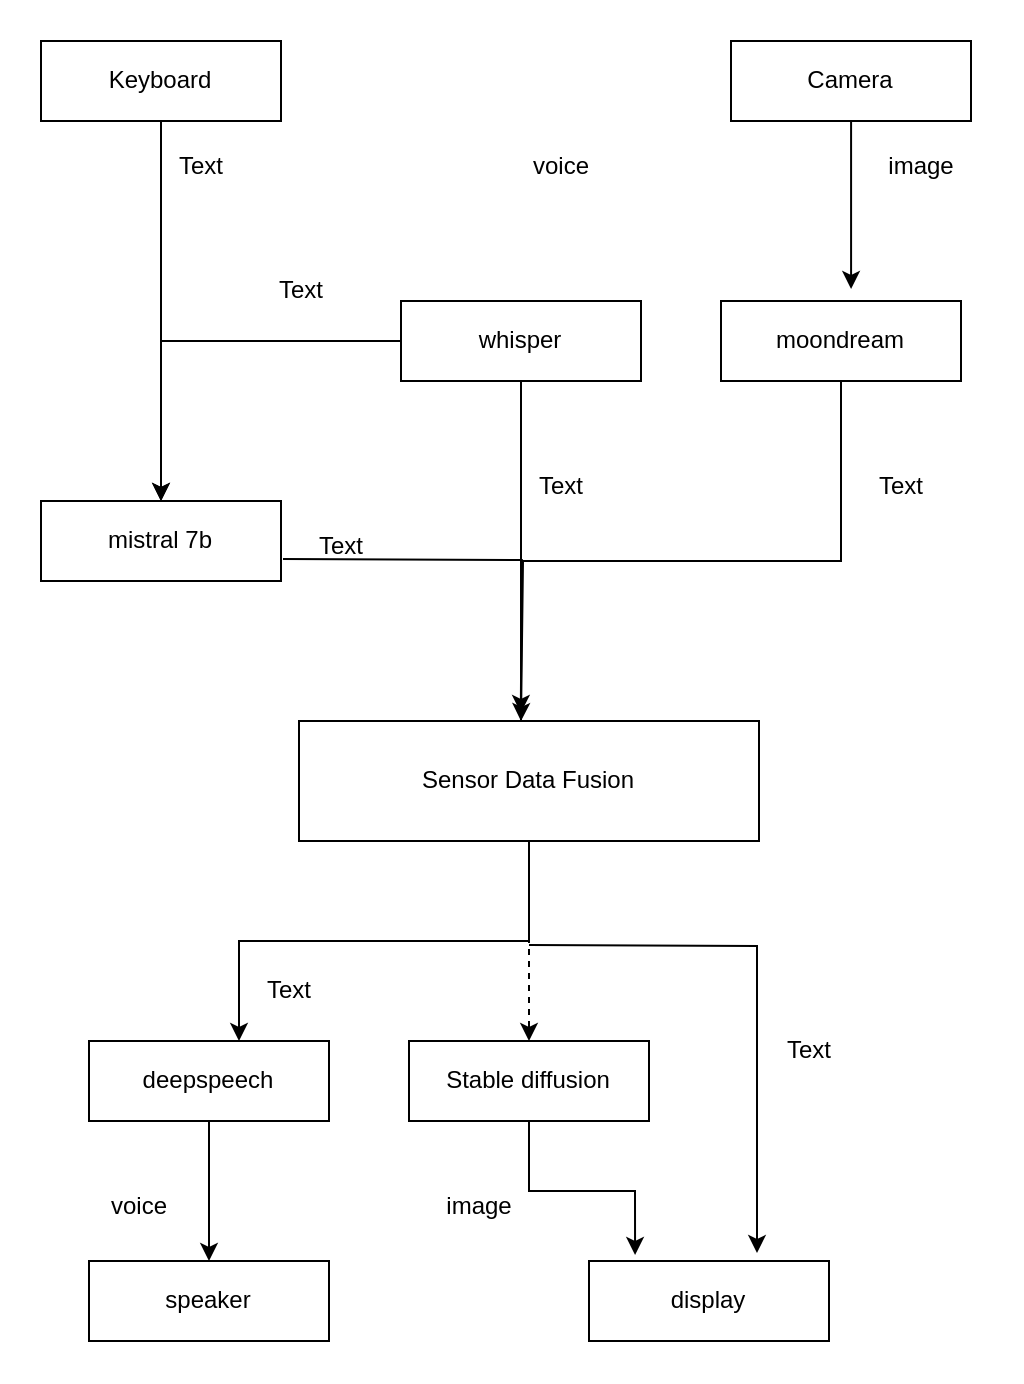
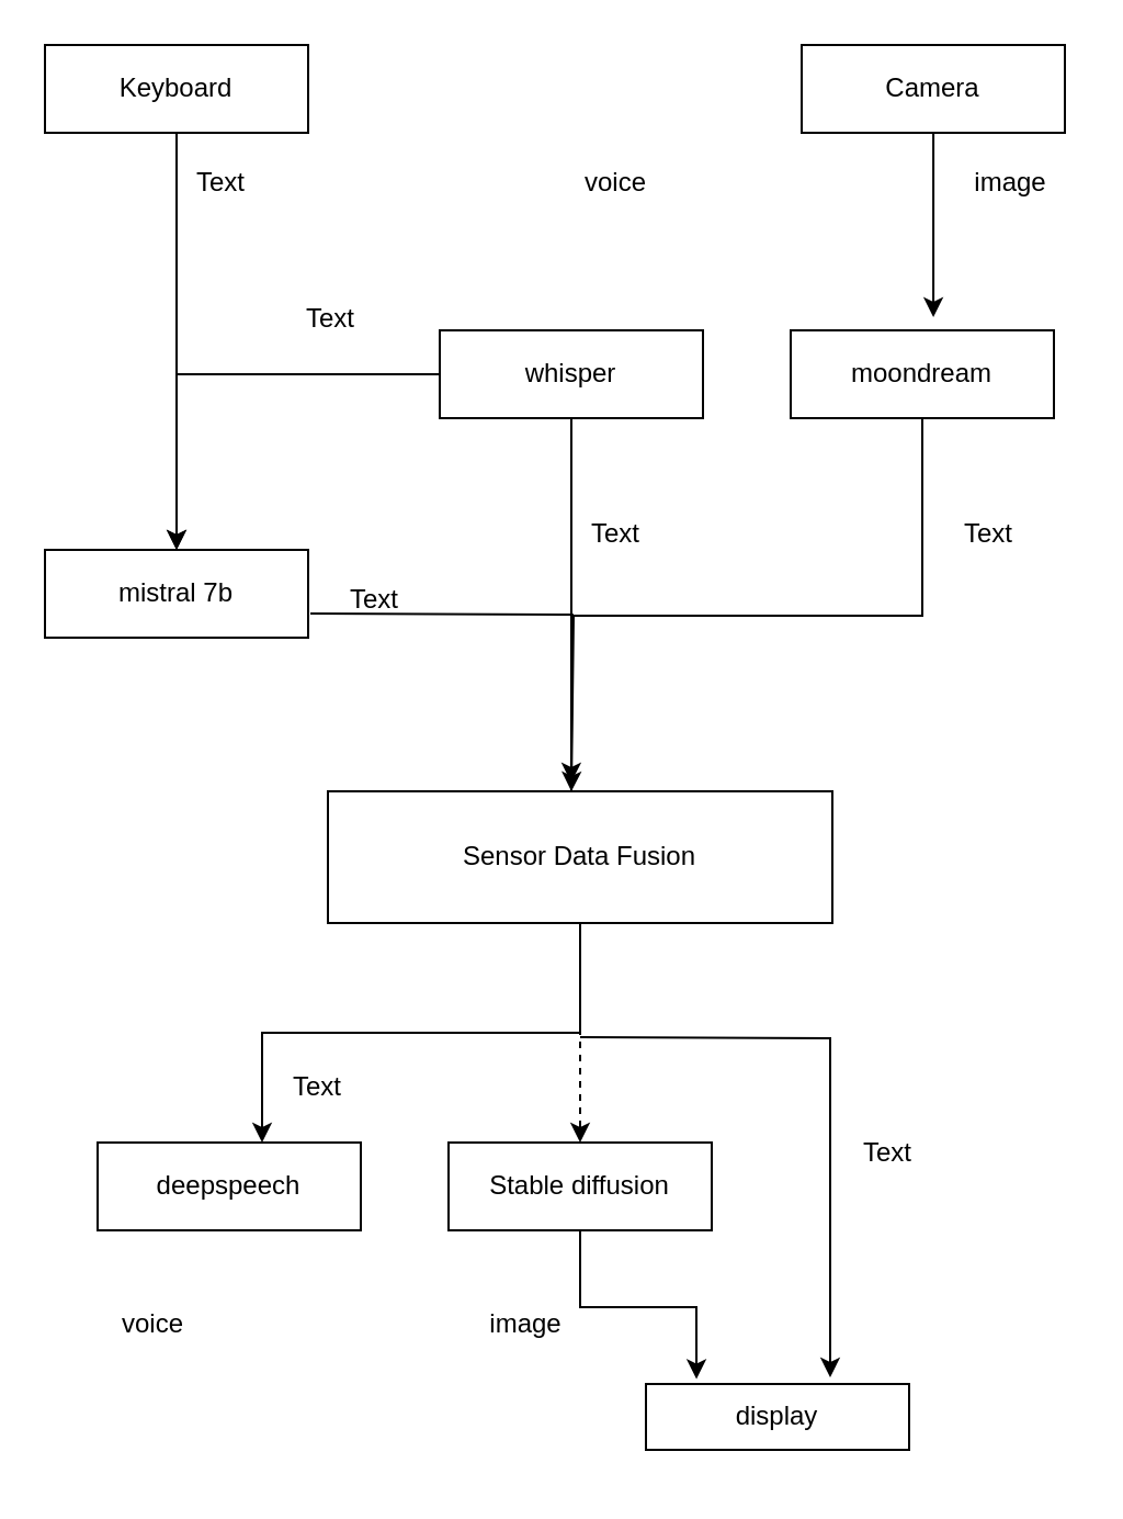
  <mxCell id="0" />
  <mxCell id="1" parent="0" />
  <mxCell id="2" style="edgeStyle=orthogonalEdgeStyle;rounded=0;orthogonalLoop=1;jettySize=auto;html=1;" edge="1" parent="1" source="3" target="8"><mxGeometry relative="1" as="geometry" /></mxCell>
  <mxCell id="3" value="Keyboard" style="whiteSpace=wrap;html=1;" vertex="1" parent="1"><mxGeometry x="20" y="20" width="120" height="40" as="geometry" /></mxCell>
  <mxCell id="4" value="Camera" style="whiteSpace=wrap;html=1;" vertex="1" parent="1"><mxGeometry x="365" y="20" width="120" height="40" as="geometry" /></mxCell>
  <mxCell id="5" style="edgeStyle=orthogonalEdgeStyle;rounded=0;orthogonalLoop=1;jettySize=auto;html=1;entryX=0.5;entryY=0;entryDx=0;entryDy=0;" edge="1" parent="1" source="7" target="12"><mxGeometry relative="1" as="geometry"><mxPoint x="260" y="330" as="targetPoint" /><Array as="points"><mxPoint x="260" y="370" /></Array></mxGeometry></mxCell>
  <mxCell id="6" style="edgeStyle=orthogonalEdgeStyle;rounded=0;orthogonalLoop=1;jettySize=auto;html=1;entryX=0.5;entryY=0;entryDx=0;entryDy=0;" edge="1" parent="1" source="7" target="8"><mxGeometry relative="1" as="geometry" /></mxCell>
  <mxCell id="7" value="whisper" style="whiteSpace=wrap;html=1;" vertex="1" parent="1"><mxGeometry x="200" y="150" width="120" height="40" as="geometry" /></mxCell>
  <mxCell id="8" value="mistral 7b" style="whiteSpace=wrap;html=1;" vertex="1" parent="1"><mxGeometry x="20" y="250" width="120" height="40" as="geometry" /></mxCell>
  <mxCell id="9" value="&lt;div&gt;moondream&lt;/div&gt;" style="whiteSpace=wrap;html=1;" vertex="1" parent="1"><mxGeometry x="360" y="150" width="120" height="40" as="geometry" /></mxCell>
  <mxCell id="10" style="edgeStyle=orthogonalEdgeStyle;rounded=0;orthogonalLoop=1;jettySize=auto;html=1;entryX=0.5;entryY=0;entryDx=0;entryDy=0;dashed=1;" edge="1" parent="1" source="12" target="21"><mxGeometry relative="1" as="geometry" /></mxCell>
  <mxCell id="11" style="edgeStyle=orthogonalEdgeStyle;rounded=0;orthogonalLoop=1;jettySize=auto;html=1;entryX=0.7;entryY=-0.1;entryDx=0;entryDy=0;entryPerimeter=0;" edge="1" parent="1" target="29"><mxGeometry relative="1" as="geometry"><mxPoint x="379" y="565" as="targetPoint" /><mxPoint x="264" y="472" as="sourcePoint" /></mxGeometry></mxCell>
  <mxCell id="12" value="Sensor Data Fusion" style="whiteSpace=wrap;html=1;" vertex="1" parent="1"><mxGeometry x="149" y="360" width="230" height="60" as="geometry" /></mxCell>
  <mxCell id="13" style="edgeStyle=orthogonalEdgeStyle;rounded=0;orthogonalLoop=1;jettySize=auto;html=1;entryX=0.43;entryY=-0.05;entryDx=0;entryDy=0;entryPerimeter=0;" edge="1" parent="1"><mxGeometry relative="1" as="geometry"><mxPoint x="141" y="279" as="sourcePoint" /><mxPoint x="259.9" y="356" as="targetPoint" /></mxGeometry></mxCell>
  <mxCell id="14" value="voice" style="text;html=1;align=center;verticalAlign=middle;resizable=0;points=[];autosize=1;strokeColor=none;fillColor=none;" vertex="1" parent="1"><mxGeometry x="255" y="68" width="50" height="30" as="geometry" /></mxCell>
  <mxCell id="15" value="&lt;div&gt;image&lt;/div&gt;" style="text;html=1;align=center;verticalAlign=middle;resizable=0;points=[];autosize=1;strokeColor=none;fillColor=none;" vertex="1" parent="1"><mxGeometry x="430" y="68" width="60" height="30" as="geometry" /></mxCell>
  <mxCell id="16" value="Text" style="text;html=1;align=center;verticalAlign=middle;resizable=0;points=[];autosize=1;strokeColor=none;fillColor=none;" vertex="1" parent="1"><mxGeometry x="75" y="68" width="50" height="30" as="geometry" /></mxCell>
  <mxCell id="17" value="Text" style="text;html=1;align=center;verticalAlign=middle;resizable=0;points=[];autosize=1;strokeColor=none;fillColor=none;" vertex="1" parent="1"><mxGeometry x="125" y="130" width="50" height="30" as="geometry" /></mxCell>
  <mxCell id="18" value="Text" style="text;html=1;align=center;verticalAlign=middle;resizable=0;points=[];autosize=1;strokeColor=none;fillColor=none;" vertex="1" parent="1"><mxGeometry x="425" y="228" width="50" height="30" as="geometry" /></mxCell>
  <mxCell id="19" value="Text" style="text;html=1;align=center;verticalAlign=middle;resizable=0;points=[];autosize=1;strokeColor=none;fillColor=none;" vertex="1" parent="1"><mxGeometry x="255" y="228" width="50" height="30" as="geometry" /></mxCell>
  <mxCell id="20" value="Text" style="text;html=1;align=center;verticalAlign=middle;resizable=0;points=[];autosize=1;strokeColor=none;fillColor=none;" vertex="1" parent="1"><mxGeometry x="145" y="258" width="50" height="30" as="geometry" /></mxCell>
  <mxCell id="21" value="Stable diffusion" style="whiteSpace=wrap;html=1;" vertex="1" parent="1"><mxGeometry x="204" y="520" width="120" height="40" as="geometry" /></mxCell>
- <mxCell id="22" style="edgeStyle=orthogonalEdgeStyle;rounded=0;orthogonalLoop=1;jettySize=auto;html=1;" edge="1" parent="1" source="23" target="27"><mxGeometry relative="1" as="geometry" /></mxCell>
  <mxCell id="23" value="deepspeech" style="whiteSpace=wrap;html=1;" vertex="1" parent="1"><mxGeometry x="44" y="520" width="120" height="40" as="geometry" /></mxCell>
  <mxCell id="24" style="edgeStyle=orthogonalEdgeStyle;rounded=0;orthogonalLoop=1;jettySize=auto;html=1;entryX=0.625;entryY=0;entryDx=0;entryDy=0;entryPerimeter=0;" edge="1" parent="1" source="12" target="23"><mxGeometry relative="1" as="geometry" /></mxCell>
  <mxCell id="25" value="Text" style="text;html=1;align=center;verticalAlign=middle;resizable=0;points=[];autosize=1;strokeColor=none;fillColor=none;" vertex="1" parent="1"><mxGeometry x="379" y="510" width="50" height="30" as="geometry" /></mxCell>
  <mxCell id="26" value="Text" style="text;html=1;align=center;verticalAlign=middle;resizable=0;points=[];autosize=1;strokeColor=none;fillColor=none;" vertex="1" parent="1"><mxGeometry x="119" y="480" width="50" height="30" as="geometry" /></mxCell>
- <mxCell id="27" value="speaker" style="whiteSpace=wrap;html=1;" vertex="1" parent="1"><mxGeometry x="44" y="630" width="120" height="40" as="geometry" /></mxCell>
  <mxCell id="28" value="voice" style="text;html=1;align=center;verticalAlign=middle;resizable=0;points=[];autosize=1;strokeColor=none;fillColor=none;" vertex="1" parent="1"><mxGeometry x="44" y="588" width="50" height="30" as="geometry" /></mxCell>
- <mxCell id="29" value="display" style="whiteSpace=wrap;html=1;" vertex="1" parent="1"><mxGeometry x="294" y="630" width="120" height="40" as="geometry" /></mxCell>
+ <mxCell id="29" value="display" style="whiteSpace=wrap;html=1;" vertex="1" parent="1"><mxGeometry x="294" y="630" width="120" height="30" as="geometry" /></mxCell>
  <mxCell id="30" value="image" style="text;html=1;align=center;verticalAlign=middle;resizable=0;points=[];autosize=1;strokeColor=none;fillColor=none;" vertex="1" parent="1"><mxGeometry x="209" y="588" width="60" height="30" as="geometry" /></mxCell>
  <mxCell id="31" style="edgeStyle=orthogonalEdgeStyle;rounded=0;orthogonalLoop=1;jettySize=auto;html=1;entryX=0.192;entryY=-0.075;entryDx=0;entryDy=0;entryPerimeter=0;" edge="1" parent="1" source="21" target="29"><mxGeometry relative="1" as="geometry" /></mxCell>
  <mxCell id="32" style="edgeStyle=orthogonalEdgeStyle;rounded=0;orthogonalLoop=1;jettySize=auto;html=1;" edge="1" parent="1" source="9"><mxGeometry relative="1" as="geometry"><mxPoint x="260" y="360" as="targetPoint" /><Array as="points"><mxPoint x="420" y="280" /><mxPoint x="261" y="280" /></Array></mxGeometry></mxCell>
  <mxCell id="33" style="edgeStyle=orthogonalEdgeStyle;rounded=0;orthogonalLoop=1;jettySize=auto;html=1;entryX=0.542;entryY=-0.15;entryDx=0;entryDy=0;entryPerimeter=0;" edge="1" parent="1" source="4" target="9"><mxGeometry relative="1" as="geometry" /></mxCell>
